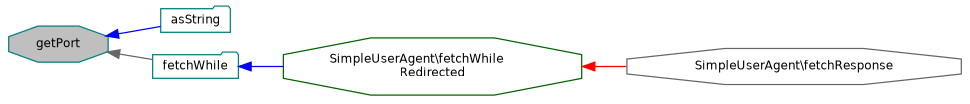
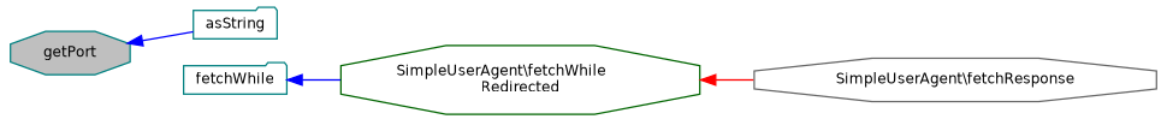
  digraph {
    rankdir=LR
    node [color=teal fillcolor=white fontname=Helvetica fontsize=10 shape=octagon style=filled]
    edge [color=blue dir=back fontname=Helvetica fontsize=10 labelfontname=Helvetica labelfontsize=10 style=solid]
    n1 [fillcolor=grey75 fontcolor=black height=0.2 label=getPort width=0.4]
    n2 [height=0.2 label=asString shape=folder width=0.4]
    n3 [height=0.2 label=fetchWhile shape=folder width=0.4]
    n4 [color=darkgreen height=0.2 label="SimpleUserAgent\\fetchWhile\lRedirected" width=0.4]
    n5 [color=gray40 height=0.2 label="SimpleUserAgent\\fetchResponse" width=0.4]
    n1 -> n2
-   n1 -> n3 [color=gray40]
    n3 -> n4
    n4 -> n5 [color=red]
  }
